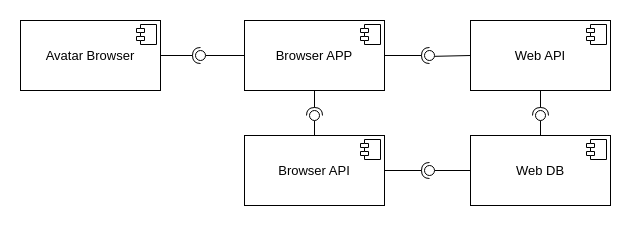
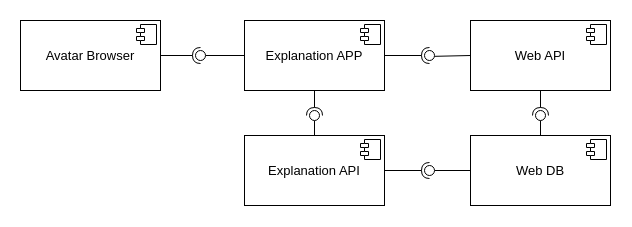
  <mxCell id="0" />
  <mxCell id="1" parent="0" />
- <mxCell id="2" value="&lt;p style=&quot;margin: 0px ; margin-top: 6px ; text-align: center&quot;&gt;&lt;font style=&quot;font-size: 13px&quot;&gt;&lt;br&gt;&lt;/font&gt;&lt;/p&gt;&lt;p style=&quot;margin: 0px ; margin-top: 6px ; text-align: center&quot;&gt;&lt;font style=&quot;font-size: 13px&quot;&gt;Browser APP&lt;/font&gt;&lt;/p&gt;" style="align=left;overflow=fill;html=1;" parent="1" vertex="1"><mxGeometry x="244" y="20" width="140" height="70" as="geometry" /></mxCell>
+ <mxCell id="2" value="&lt;p style=&quot;margin: 0px ; margin-top: 6px ; text-align: center&quot;&gt;&lt;font style=&quot;font-size: 13px&quot;&gt;&lt;br&gt;&lt;/font&gt;&lt;/p&gt;&lt;p style=&quot;margin: 0px ; margin-top: 6px ; text-align: center&quot;&gt;&lt;font style=&quot;font-size: 13px&quot;&gt;Explanation APP&lt;/font&gt;&lt;/p&gt;" style="align=left;overflow=fill;html=1;" parent="1" vertex="1"><mxGeometry x="244" y="20" width="140" height="70" as="geometry" /></mxCell>
  <mxCell id="3" value="" style="shape=component;jettyWidth=8;jettyHeight=4;" parent="2" vertex="1"><mxGeometry x="1" width="20" height="20" relative="1" as="geometry"><mxPoint x="-24" y="4" as="offset" /></mxGeometry></mxCell>
- <mxCell id="4" value="&lt;p style=&quot;margin: 0px ; margin-top: 6px ; text-align: center&quot;&gt;&lt;font style=&quot;font-size: 13px&quot;&gt;&lt;br&gt;&lt;/font&gt;&lt;/p&gt;&lt;p style=&quot;margin: 0px ; margin-top: 6px ; text-align: center&quot;&gt;&lt;font style=&quot;font-size: 13px&quot;&gt;Browser API&lt;/font&gt;&lt;/p&gt;" style="align=left;overflow=fill;html=1;" parent="1" vertex="1"><mxGeometry x="244" y="135" width="140" height="70" as="geometry" /></mxCell>
+ <mxCell id="4" value="&lt;p style=&quot;margin: 0px ; margin-top: 6px ; text-align: center&quot;&gt;&lt;font style=&quot;font-size: 13px&quot;&gt;&lt;br&gt;&lt;/font&gt;&lt;/p&gt;&lt;p style=&quot;margin: 0px ; margin-top: 6px ; text-align: center&quot;&gt;&lt;font style=&quot;font-size: 13px&quot;&gt;Explanation API&lt;/font&gt;&lt;/p&gt;" style="align=left;overflow=fill;html=1;" parent="1" vertex="1"><mxGeometry x="244" y="135" width="140" height="70" as="geometry" /></mxCell>
  <mxCell id="5" value="" style="shape=component;jettyWidth=8;jettyHeight=4;" parent="4" vertex="1"><mxGeometry x="1" width="20" height="20" relative="1" as="geometry"><mxPoint x="-24" y="4" as="offset" /></mxGeometry></mxCell>
  <mxCell id="6" value="&lt;p style=&quot;margin: 0px ; margin-top: 6px ; text-align: center&quot;&gt;&lt;font style=&quot;font-size: 13px&quot;&gt;&lt;br&gt;&lt;/font&gt;&lt;/p&gt;&lt;p style=&quot;margin: 0px ; margin-top: 6px ; text-align: center&quot;&gt;&lt;font style=&quot;font-size: 13px&quot;&gt;Web API&lt;br&gt;&lt;/font&gt;&lt;/p&gt;" style="align=left;overflow=fill;html=1;" parent="1" vertex="1"><mxGeometry x="470" y="20" width="140" height="70" as="geometry" /></mxCell>
  <mxCell id="7" value="" style="shape=component;jettyWidth=8;jettyHeight=4;" parent="6" vertex="1"><mxGeometry x="1" width="20" height="20" relative="1" as="geometry"><mxPoint x="-24" y="4" as="offset" /></mxGeometry></mxCell>
  <mxCell id="8" value="&lt;p style=&quot;margin: 0px ; margin-top: 6px ; text-align: center&quot;&gt;&lt;font style=&quot;font-size: 13px&quot;&gt;&lt;br&gt;&lt;/font&gt;&lt;/p&gt;&lt;p style=&quot;margin: 0px ; margin-top: 6px ; text-align: center&quot;&gt;&lt;font style=&quot;font-size: 13px&quot;&gt;Web DB&lt;/font&gt;&lt;/p&gt;" style="align=left;overflow=fill;html=1;" parent="1" vertex="1"><mxGeometry x="470" y="135" width="140" height="70" as="geometry" /></mxCell>
  <mxCell id="9" value="" style="shape=component;jettyWidth=8;jettyHeight=4;" parent="8" vertex="1"><mxGeometry x="1" width="20" height="20" relative="1" as="geometry"><mxPoint x="-24" y="4" as="offset" /></mxGeometry></mxCell>
  <mxCell id="10" value="&lt;p style=&quot;margin: 0px ; margin-top: 6px ; text-align: center&quot;&gt;&lt;font style=&quot;font-size: 13px&quot;&gt;&lt;br&gt;&lt;/font&gt;&lt;/p&gt;&lt;p style=&quot;margin: 0px ; margin-top: 6px ; text-align: center&quot;&gt;&lt;font style=&quot;font-size: 13px&quot;&gt;Avatar Browser&lt;br&gt;&lt;/font&gt;&lt;/p&gt;" style="align=left;overflow=fill;html=1;" parent="1" vertex="1"><mxGeometry x="20" y="20" width="140" height="70" as="geometry" /></mxCell>
  <mxCell id="11" value="" style="shape=component;jettyWidth=8;jettyHeight=4;" parent="10" vertex="1"><mxGeometry x="1" width="20" height="20" relative="1" as="geometry"><mxPoint x="-24" y="4" as="offset" /></mxGeometry></mxCell>
  <mxCell id="12" value="" style="rounded=0;orthogonalLoop=1;jettySize=auto;html=1;endArrow=none;endFill=0;fontSize=14;exitX=0;exitY=0.5;exitDx=0;exitDy=0;" parent="1" source="6" target="14" edge="1"><mxGeometry relative="1" as="geometry"><mxPoint x="409" y="95" as="sourcePoint" /></mxGeometry></mxCell>
  <mxCell id="13" value="" style="rounded=0;orthogonalLoop=1;jettySize=auto;html=1;endArrow=halfCircle;endFill=0;entryX=0.5;entryY=0.5;entryDx=0;entryDy=0;endSize=6;strokeWidth=1;fontSize=14;exitX=1;exitY=0.5;exitDx=0;exitDy=0;" parent="1" source="2" target="14" edge="1"><mxGeometry relative="1" as="geometry"><mxPoint x="449" y="95" as="sourcePoint" /></mxGeometry></mxCell>
  <mxCell id="14" value="" style="ellipse;whiteSpace=wrap;html=1;fontFamily=Helvetica;fontSize=12;fontColor=#000000;align=center;strokeColor=#000000;fillColor=#ffffff;points=[];aspect=fixed;resizable=0;" parent="1" vertex="1"><mxGeometry x="424" y="50" width="10" height="10" as="geometry" /></mxCell>
  <mxCell id="15" value="" style="rounded=0;orthogonalLoop=1;jettySize=auto;html=1;endArrow=none;endFill=0;fontSize=14;exitX=0;exitY=0.5;exitDx=0;exitDy=0;" parent="1" source="8" target="17" edge="1"><mxGeometry relative="1" as="geometry"><mxPoint x="409" y="160" as="sourcePoint" /></mxGeometry></mxCell>
  <mxCell id="16" value="" style="rounded=0;orthogonalLoop=1;jettySize=auto;html=1;endArrow=halfCircle;endFill=0;entryX=0.5;entryY=0.5;entryDx=0;entryDy=0;endSize=6;strokeWidth=1;fontSize=14;exitX=1;exitY=0.5;exitDx=0;exitDy=0;" parent="1" source="4" target="17" edge="1"><mxGeometry relative="1" as="geometry"><mxPoint x="449" y="160" as="sourcePoint" /></mxGeometry></mxCell>
  <mxCell id="17" value="" style="ellipse;whiteSpace=wrap;html=1;fontFamily=Helvetica;fontSize=12;fontColor=#000000;align=center;strokeColor=#000000;fillColor=#ffffff;points=[];aspect=fixed;resizable=0;" parent="1" vertex="1"><mxGeometry x="424" y="165" width="10" height="10" as="geometry" /></mxCell>
  <mxCell id="18" value="" style="rounded=0;orthogonalLoop=1;jettySize=auto;html=1;endArrow=none;endFill=0;fontSize=14;exitX=0.5;exitY=0;exitDx=0;exitDy=0;" parent="1" source="8" target="20" edge="1"><mxGeometry relative="1" as="geometry"><mxPoint x="520" y="115" as="sourcePoint" /></mxGeometry></mxCell>
  <mxCell id="19" value="" style="rounded=0;orthogonalLoop=1;jettySize=auto;html=1;endArrow=halfCircle;endFill=0;entryX=0.5;entryY=0.5;entryDx=0;entryDy=0;endSize=6;strokeWidth=1;fontSize=14;exitX=0.5;exitY=1;exitDx=0;exitDy=0;" parent="1" source="6" target="20" edge="1"><mxGeometry relative="1" as="geometry"><mxPoint x="560" y="115" as="sourcePoint" /></mxGeometry></mxCell>
  <mxCell id="20" value="" style="ellipse;whiteSpace=wrap;html=1;fontFamily=Helvetica;fontSize=12;fontColor=#000000;align=center;strokeColor=#000000;fillColor=#ffffff;points=[];aspect=fixed;resizable=0;" parent="1" vertex="1"><mxGeometry x="535" y="110" width="10" height="10" as="geometry" /></mxCell>
  <mxCell id="21" value="" style="rounded=0;orthogonalLoop=1;jettySize=auto;html=1;endArrow=none;endFill=0;fontSize=14;" parent="1" source="4" target="23" edge="1"><mxGeometry relative="1" as="geometry"><mxPoint x="294" y="115" as="sourcePoint" /></mxGeometry></mxCell>
  <mxCell id="22" value="" style="rounded=0;orthogonalLoop=1;jettySize=auto;html=1;endArrow=halfCircle;endFill=0;entryX=0.5;entryY=0.5;entryDx=0;entryDy=0;endSize=6;strokeWidth=1;fontSize=14;" parent="1" source="2" target="23" edge="1"><mxGeometry relative="1" as="geometry"><mxPoint x="334" y="115" as="sourcePoint" /></mxGeometry></mxCell>
  <mxCell id="23" value="" style="ellipse;whiteSpace=wrap;html=1;fontFamily=Helvetica;fontSize=12;fontColor=#000000;align=center;strokeColor=#000000;fillColor=#ffffff;points=[];aspect=fixed;resizable=0;" parent="1" vertex="1"><mxGeometry x="309" y="110" width="10" height="10" as="geometry" /></mxCell>
  <mxCell id="24" value="" style="rounded=0;orthogonalLoop=1;jettySize=auto;html=1;endArrow=none;endFill=0;fontSize=14;" parent="1" source="2" target="26" edge="1"><mxGeometry relative="1" as="geometry"><mxPoint x="244" y="47.5" as="sourcePoint" /></mxGeometry></mxCell>
  <mxCell id="25" value="" style="rounded=0;orthogonalLoop=1;jettySize=auto;html=1;endArrow=halfCircle;endFill=0;entryX=0.5;entryY=0.5;entryDx=0;entryDy=0;endSize=6;strokeWidth=1;fontSize=14;exitX=1;exitY=0.5;exitDx=0;exitDy=0;" parent="1" source="10" target="26" edge="1"><mxGeometry relative="1" as="geometry"><mxPoint x="190" y="80" as="sourcePoint" /></mxGeometry></mxCell>
  <mxCell id="26" value="" style="ellipse;whiteSpace=wrap;html=1;fontFamily=Helvetica;fontSize=12;fontColor=#000000;align=center;strokeColor=#000000;fillColor=#ffffff;points=[];aspect=fixed;resizable=0;" parent="1" vertex="1"><mxGeometry x="195" y="50" width="10" height="10" as="geometry" /></mxCell>
